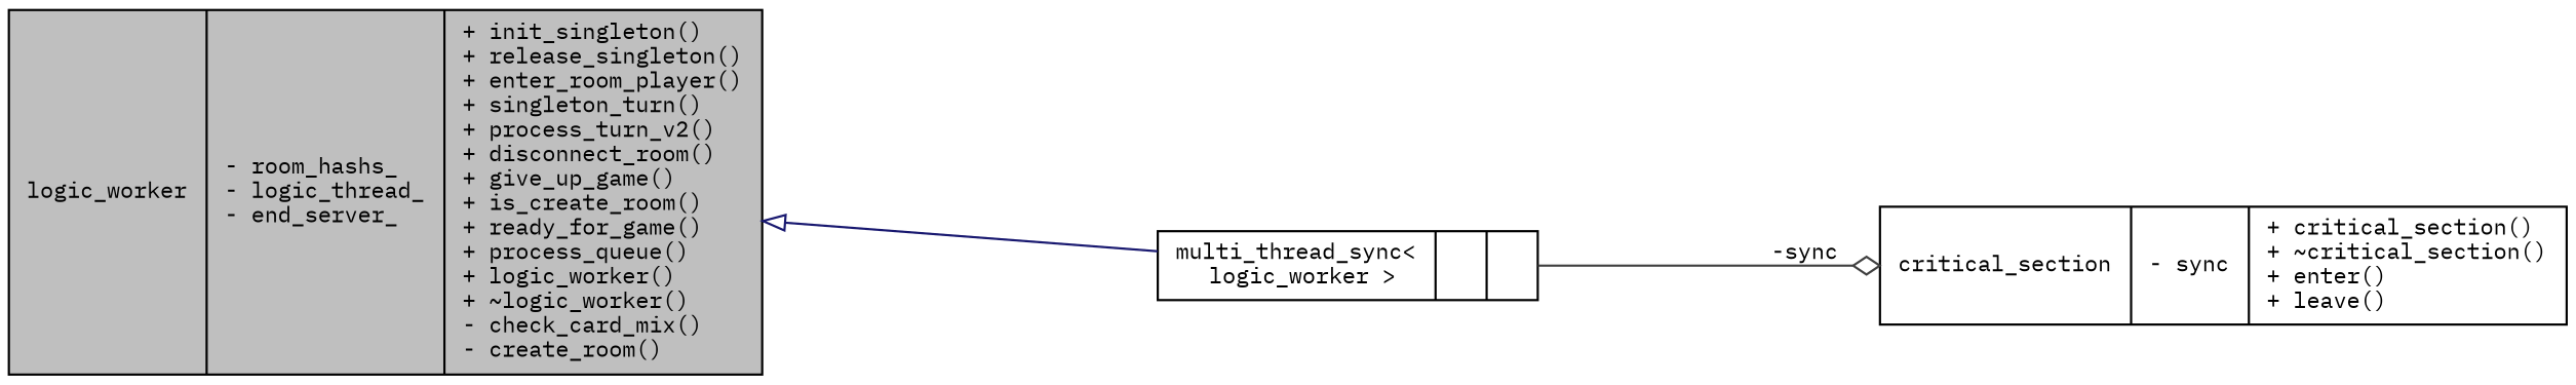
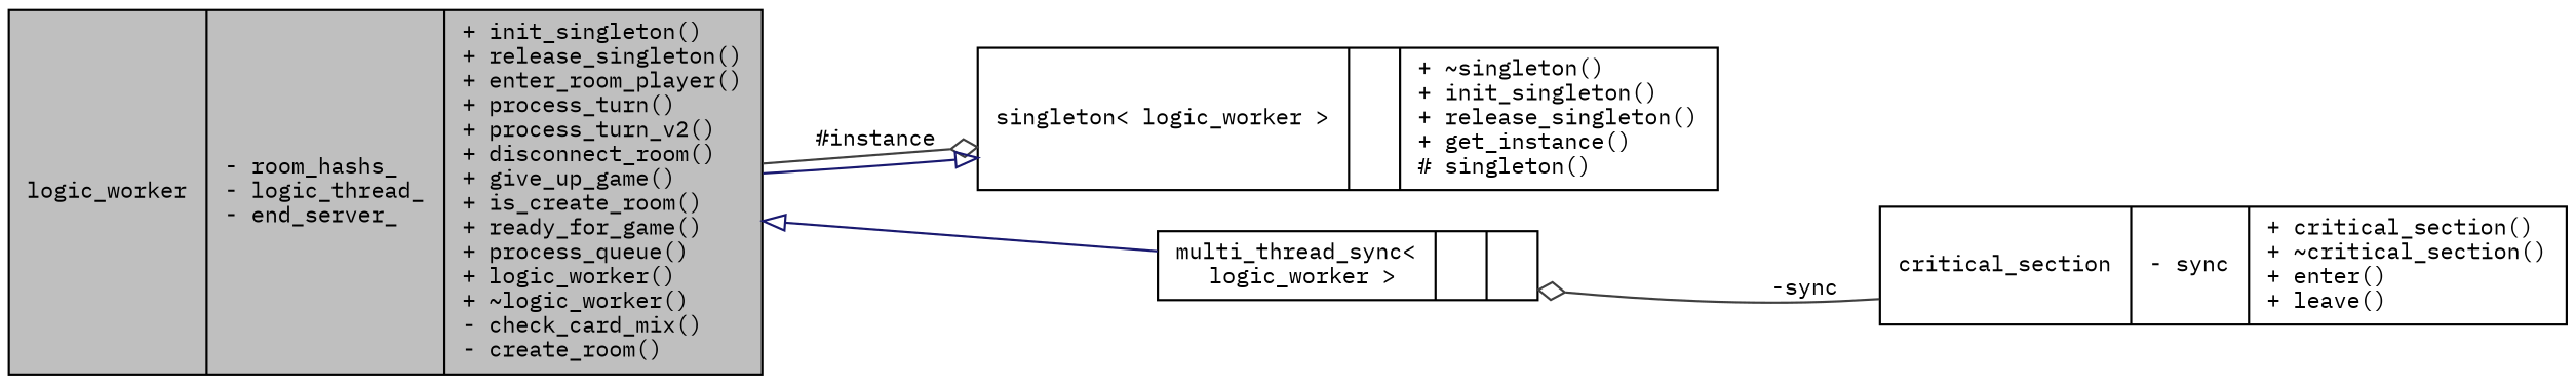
  digraph {
    fontname="IBM Plex Mono"
    rankdir=LR
    node [color=black fillcolor=white fontname="IBM Plex Mono" fontsize=10 shape=record style=filled]
    edge [color=grey25 fontname="IBM Plex Mono" fontsize=10 labelfontname=Helvetica labelfontsize=10 style=solid]
-   n1 [fillcolor=grey75 fontcolor=black height=0.2 label="{logic_worker\n|- room_hashs_\l- logic_thread_\l- end_server_\l|+ init_singleton()\l+ release_singleton()\l+ enter_room_player()\l+ singleton_turn()\l+ process_turn_v2()\l+ disconnect_room()\l+ give_up_game()\l+ is_create_room()\l+ ready_for_game()\l+ process_queue()\l+ logic_worker()\l+ ~logic_worker()\l- check_card_mix()\l- create_room()\l}" width=0.4]
+   n1 [fillcolor=grey75 fontcolor=black height=0.2 label="{logic_worker\n|- room_hashs_\l- logic_thread_\l- end_server_\l|+ init_singleton()\l+ release_singleton()\l+ enter_room_player()\l+ process_turn()\l+ process_turn_v2()\l+ disconnect_room()\l+ give_up_game()\l+ is_create_room()\l+ ready_for_game()\l+ process_queue()\l+ logic_worker()\l+ ~logic_worker()\l- check_card_mix()\l- create_room()\l}" width=0.4]
+   n2 [height=0.2 label="{singleton\< logic_worker \>\n||+ ~singleton()\l+ init_singleton()\l+ release_singleton()\l+ get_instance()\l# singleton()\l}" width=0.4]
    n3 [height=0.2 label="{multi_thread_sync\<\l logic_worker \>\n||}" width=0.4]
    n4 [height=0.2 label="{critical_section\n|- sync\l|+ critical_section()\l+ ~critical_section()\l+ enter()\l+ leave()\l}" width=0.4]
+   n1 -> n2 [arrowhead=odiamond label=" #instance"]
    n1 -> n3 [arrowtail=onormal color=midnightblue dir=back]
-   n3 -> n4 [arrowhead=odiamond label=" -sync"]
+   n2 -> n1 [arrowtail=onormal color=midnightblue dir=back]
+   n4 -> n3 [arrowhead=odiamond label=" -sync"]
  }
